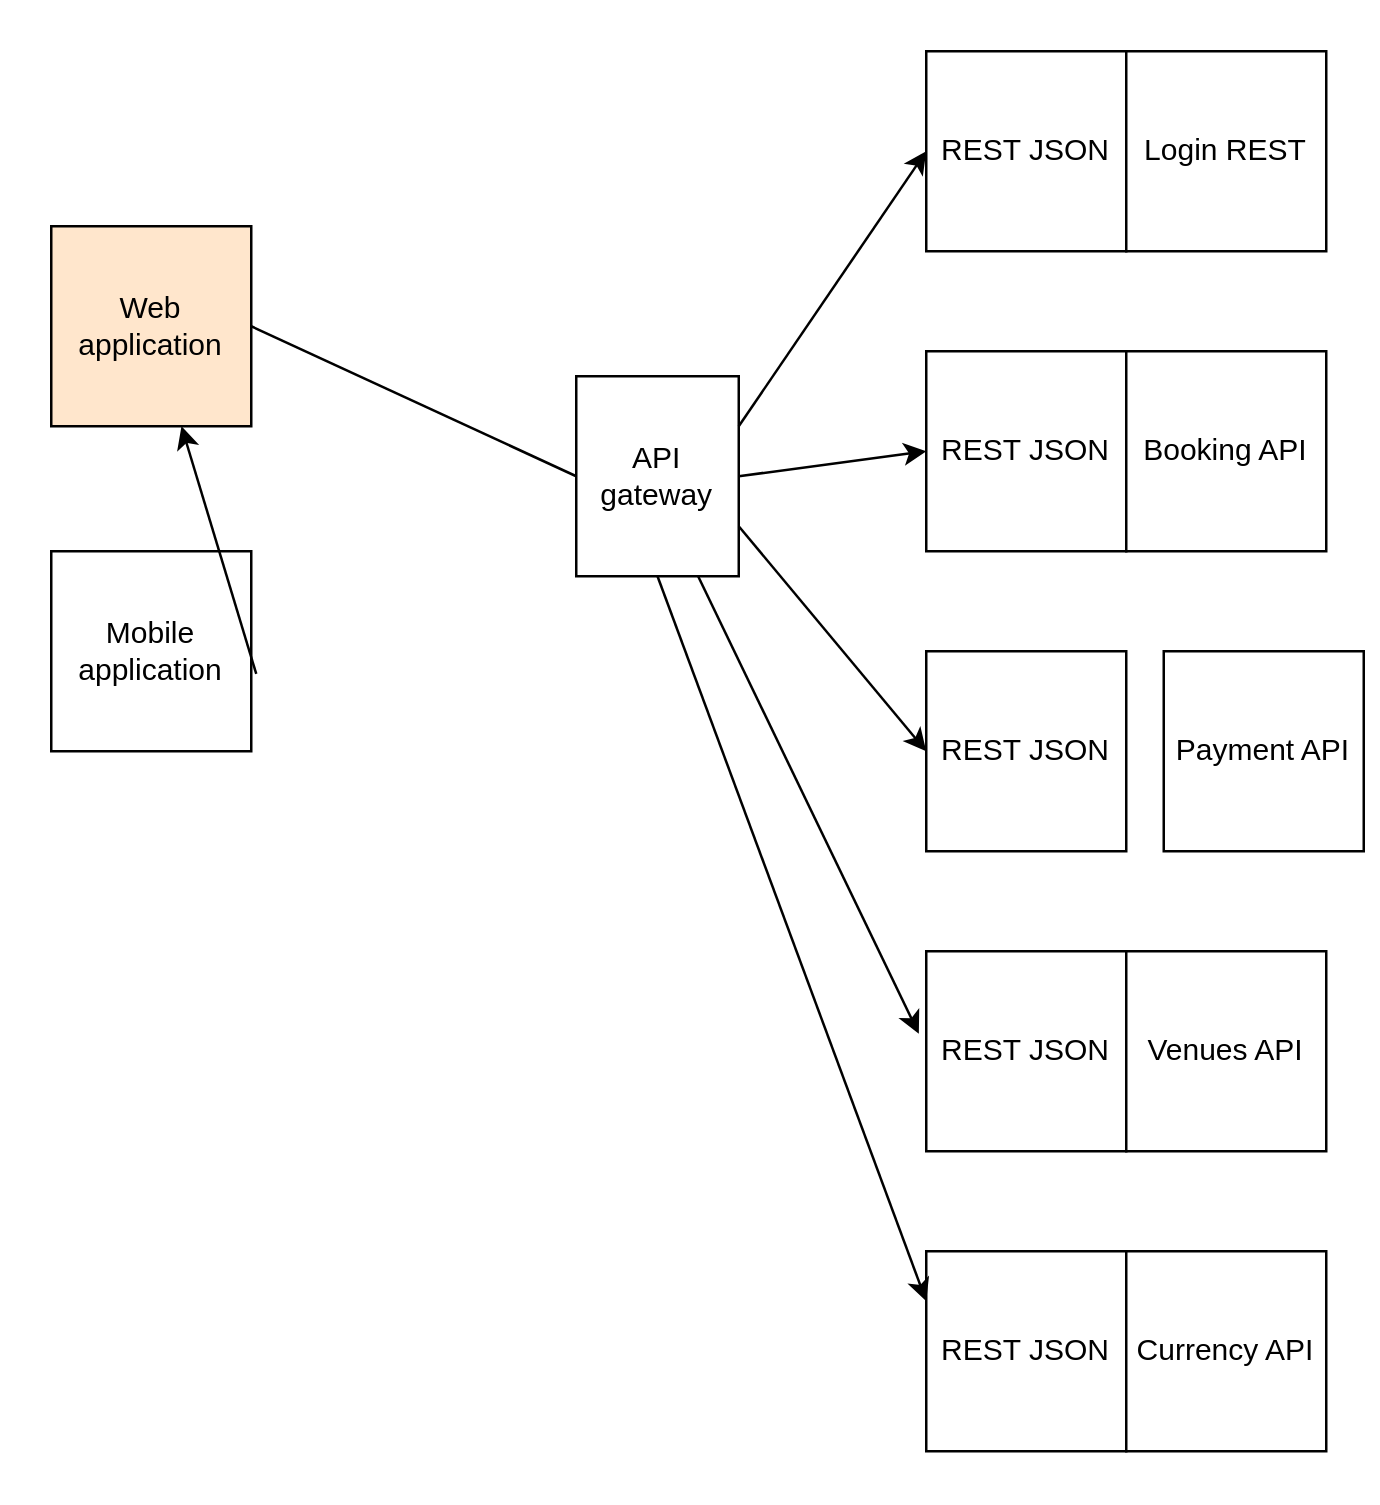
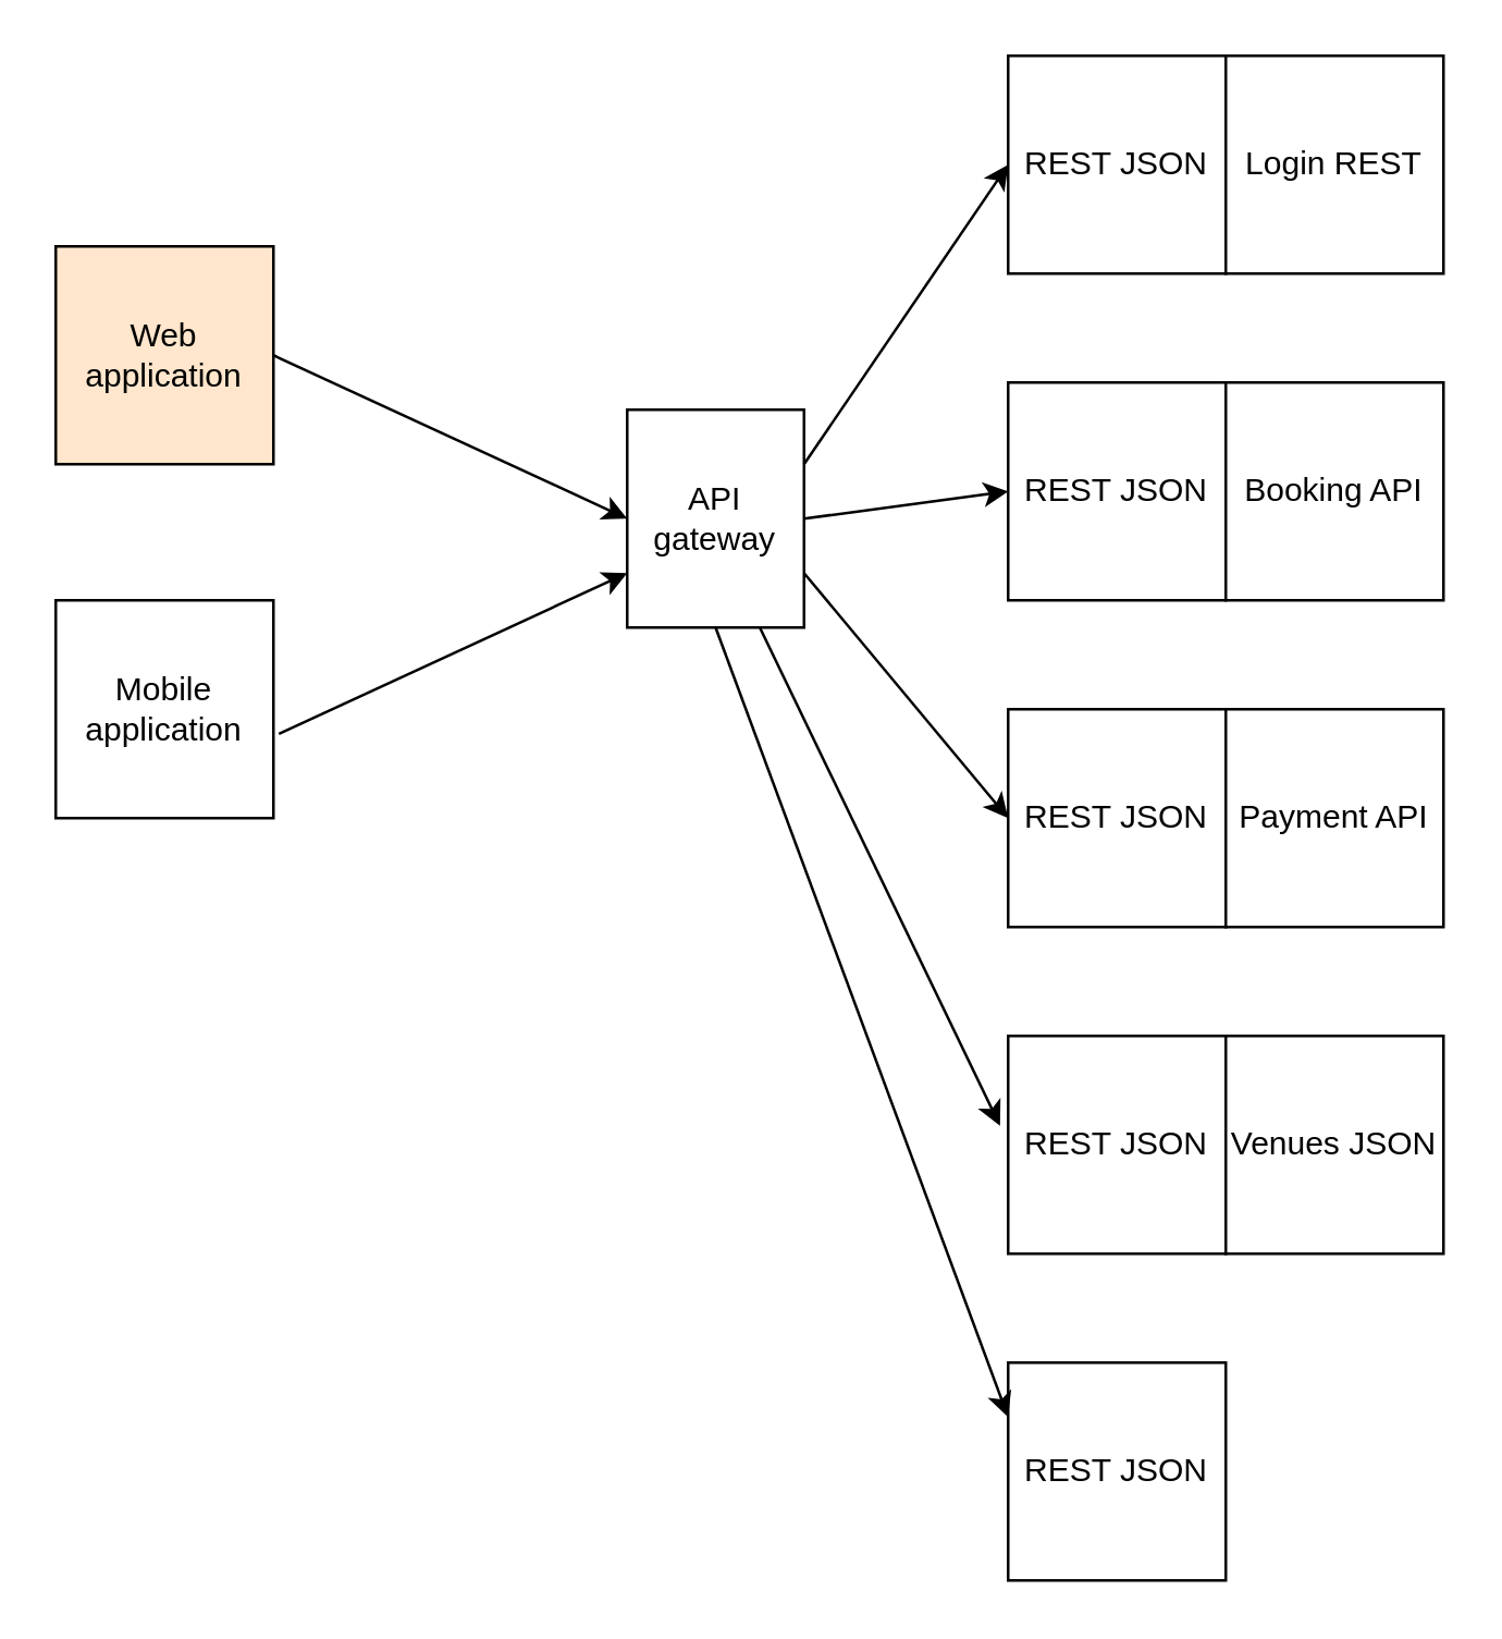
  <mxCell id="0" />
  <mxCell id="1" parent="0" />
  <mxCell id="2" value="API gateway" style="whiteSpace=wrap;html=1;aspect=fixed;" vertex="1" parent="1"><mxGeometry x="230" y="150" width="65" height="80" as="geometry" /></mxCell>
  <mxCell id="3" value="Web application" style="whiteSpace=wrap;html=1;aspect=fixed;fillColor=#ffe6cc;" vertex="1" parent="1"><mxGeometry x="20" y="90" width="80" height="80" as="geometry" /></mxCell>
  <mxCell id="4" value="Mobile application" style="whiteSpace=wrap;html=1;aspect=fixed;" vertex="1" parent="1"><mxGeometry x="20" y="220" width="80" height="80" as="geometry" /></mxCell>
- <mxCell id="5" value="" style="endArrow=none;html=1;exitX=1;exitY=0.5;exitDx=0;exitDy=0;entryX=0;entryY=0.5;entryDx=0;entryDy=0;" edge="1" parent="1" source="3" target="2"><mxGeometry width="50" height="50" relative="1" as="geometry"><mxPoint x="260" y="270" as="sourcePoint" /><mxPoint x="310" y="220" as="targetPoint" /></mxGeometry></mxCell>
- <mxCell id="6" value="" style="endArrow=classic;html=1;exitX=1.025;exitY=0.613;exitDx=0;exitDy=0;exitPerimeter=0;" edge="1" parent="1" source="4" target="3"><mxGeometry width="50" height="50" relative="1" as="geometry"><mxPoint x="260" y="270" as="sourcePoint" /><mxPoint x="310" y="220" as="targetPoint" /></mxGeometry></mxCell>
+ <mxCell id="5" value="" style="endArrow=classic;html=1;exitX=1;exitY=0.5;exitDx=0;exitDy=0;entryX=0;entryY=0.5;entryDx=0;entryDy=0;" edge="1" parent="1" source="3" target="2"><mxGeometry width="50" height="50" relative="1" as="geometry"><mxPoint x="260" y="270" as="sourcePoint" /><mxPoint x="310" y="220" as="targetPoint" /></mxGeometry></mxCell>
+ <mxCell id="6" value="" style="endArrow=classic;html=1;exitX=1.025;exitY=0.613;exitDx=0;exitDy=0;exitPerimeter=0;entryX=0;entryY=0.75;entryDx=0;entryDy=0;" edge="1" parent="1" source="4" target="2"><mxGeometry width="50" height="50" relative="1" as="geometry"><mxPoint x="260" y="270" as="sourcePoint" /><mxPoint x="310" y="220" as="targetPoint" /></mxGeometry></mxCell>
  <mxCell id="7" value="REST JSON" style="whiteSpace=wrap;html=1;aspect=fixed;" vertex="1" parent="1"><mxGeometry x="370" y="20" width="80" height="80" as="geometry" /></mxCell>
  <mxCell id="8" value="Login REST" style="whiteSpace=wrap;html=1;aspect=fixed;" vertex="1" parent="1"><mxGeometry x="450" y="20" width="80" height="80" as="geometry" /></mxCell>
  <mxCell id="9" value="REST JSON" style="whiteSpace=wrap;html=1;aspect=fixed;" vertex="1" parent="1"><mxGeometry x="370" y="140" width="80" height="80" as="geometry" /></mxCell>
  <mxCell id="10" value="Booking API" style="whiteSpace=wrap;html=1;aspect=fixed;" vertex="1" parent="1"><mxGeometry x="450" y="140" width="80" height="80" as="geometry" /></mxCell>
  <mxCell id="11" value="REST JSON" style="whiteSpace=wrap;html=1;aspect=fixed;" vertex="1" parent="1"><mxGeometry x="370" y="260" width="80" height="80" as="geometry" /></mxCell>
- <mxCell id="12" value="Payment API" style="whiteSpace=wrap;html=1;aspect=fixed;" vertex="1" parent="1"><mxGeometry x="465" y="260" width="80" height="80" as="geometry" /></mxCell>
+ <mxCell id="12" value="Payment API" style="whiteSpace=wrap;html=1;aspect=fixed;" vertex="1" parent="1"><mxGeometry x="450" y="260" width="80" height="80" as="geometry" /></mxCell>
  <mxCell id="13" value="REST JSON" style="whiteSpace=wrap;html=1;aspect=fixed;" vertex="1" parent="1"><mxGeometry x="370" y="380" width="80" height="80" as="geometry" /></mxCell>
- <mxCell id="14" value="Venues API" style="whiteSpace=wrap;html=1;aspect=fixed;" vertex="1" parent="1"><mxGeometry x="450" y="380" width="80" height="80" as="geometry" /></mxCell>
+ <mxCell id="14" value="Venues JSON" style="whiteSpace=wrap;html=1;aspect=fixed;" vertex="1" parent="1"><mxGeometry x="450" y="380" width="80" height="80" as="geometry" /></mxCell>
  <mxCell id="15" value="REST JSON" style="whiteSpace=wrap;html=1;aspect=fixed;" vertex="1" parent="1"><mxGeometry x="370" y="500" width="80" height="80" as="geometry" /></mxCell>
- <mxCell id="16" value="Currency API" style="whiteSpace=wrap;html=1;aspect=fixed;" vertex="1" parent="1"><mxGeometry x="450" y="500" width="80" height="80" as="geometry" /></mxCell>
  <mxCell id="17" value="" style="endArrow=classic;html=1;exitX=1;exitY=0.25;exitDx=0;exitDy=0;entryX=0;entryY=0.5;entryDx=0;entryDy=0;" edge="1" parent="1" source="2" target="7"><mxGeometry width="50" height="50" relative="1" as="geometry"><mxPoint x="260" y="290" as="sourcePoint" /><mxPoint x="310" y="240" as="targetPoint" /></mxGeometry></mxCell>
  <mxCell id="18" value="" style="endArrow=classic;html=1;exitX=1;exitY=0.5;exitDx=0;exitDy=0;entryX=0;entryY=0.5;entryDx=0;entryDy=0;" edge="1" parent="1" source="2" target="9"><mxGeometry width="50" height="50" relative="1" as="geometry"><mxPoint x="260" y="290" as="sourcePoint" /><mxPoint x="310" y="240" as="targetPoint" /></mxGeometry></mxCell>
  <mxCell id="19" value="" style="endArrow=classic;html=1;exitX=1;exitY=0.75;exitDx=0;exitDy=0;entryX=0;entryY=0.5;entryDx=0;entryDy=0;" edge="1" parent="1" source="2" target="11"><mxGeometry width="50" height="50" relative="1" as="geometry"><mxPoint x="260" y="290" as="sourcePoint" /><mxPoint x="310" y="240" as="targetPoint" /></mxGeometry></mxCell>
  <mxCell id="20" value="" style="endArrow=classic;html=1;exitX=0.75;exitY=1;exitDx=0;exitDy=0;entryX=-0.037;entryY=0.413;entryDx=0;entryDy=0;entryPerimeter=0;" edge="1" parent="1" source="2" target="13"><mxGeometry width="50" height="50" relative="1" as="geometry"><mxPoint x="260" y="290" as="sourcePoint" /><mxPoint x="310" y="240" as="targetPoint" /></mxGeometry></mxCell>
  <mxCell id="21" value="" style="endArrow=classic;html=1;exitX=0.5;exitY=1;exitDx=0;exitDy=0;entryX=0;entryY=0.25;entryDx=0;entryDy=0;" edge="1" parent="1" source="2" target="15"><mxGeometry width="50" height="50" relative="1" as="geometry"><mxPoint x="260" y="390" as="sourcePoint" /><mxPoint x="310" y="340" as="targetPoint" /></mxGeometry></mxCell>
